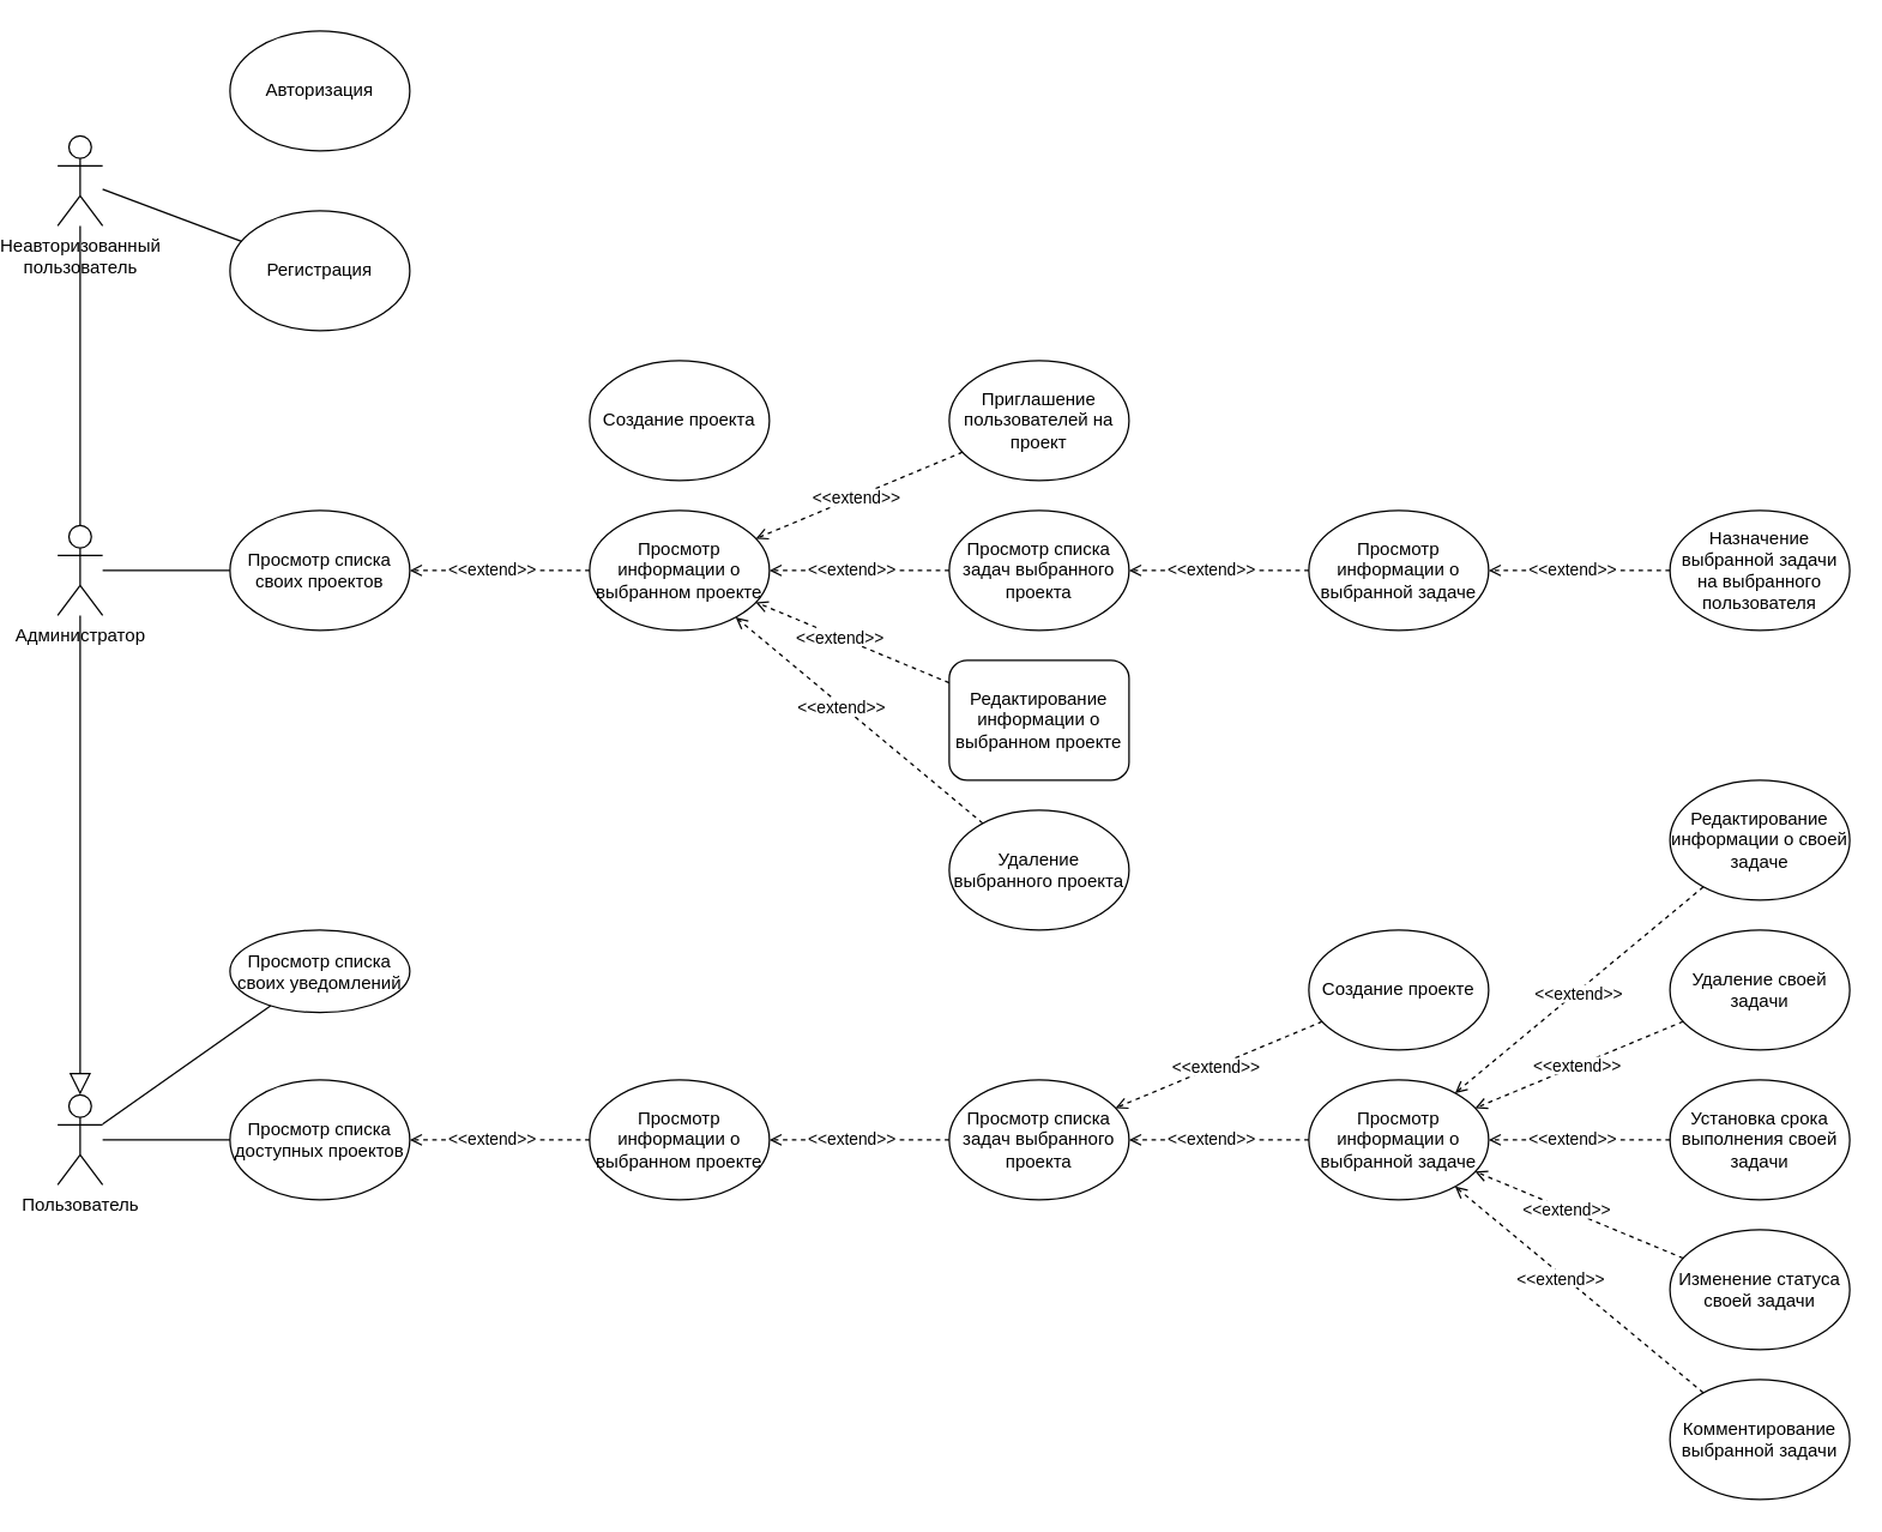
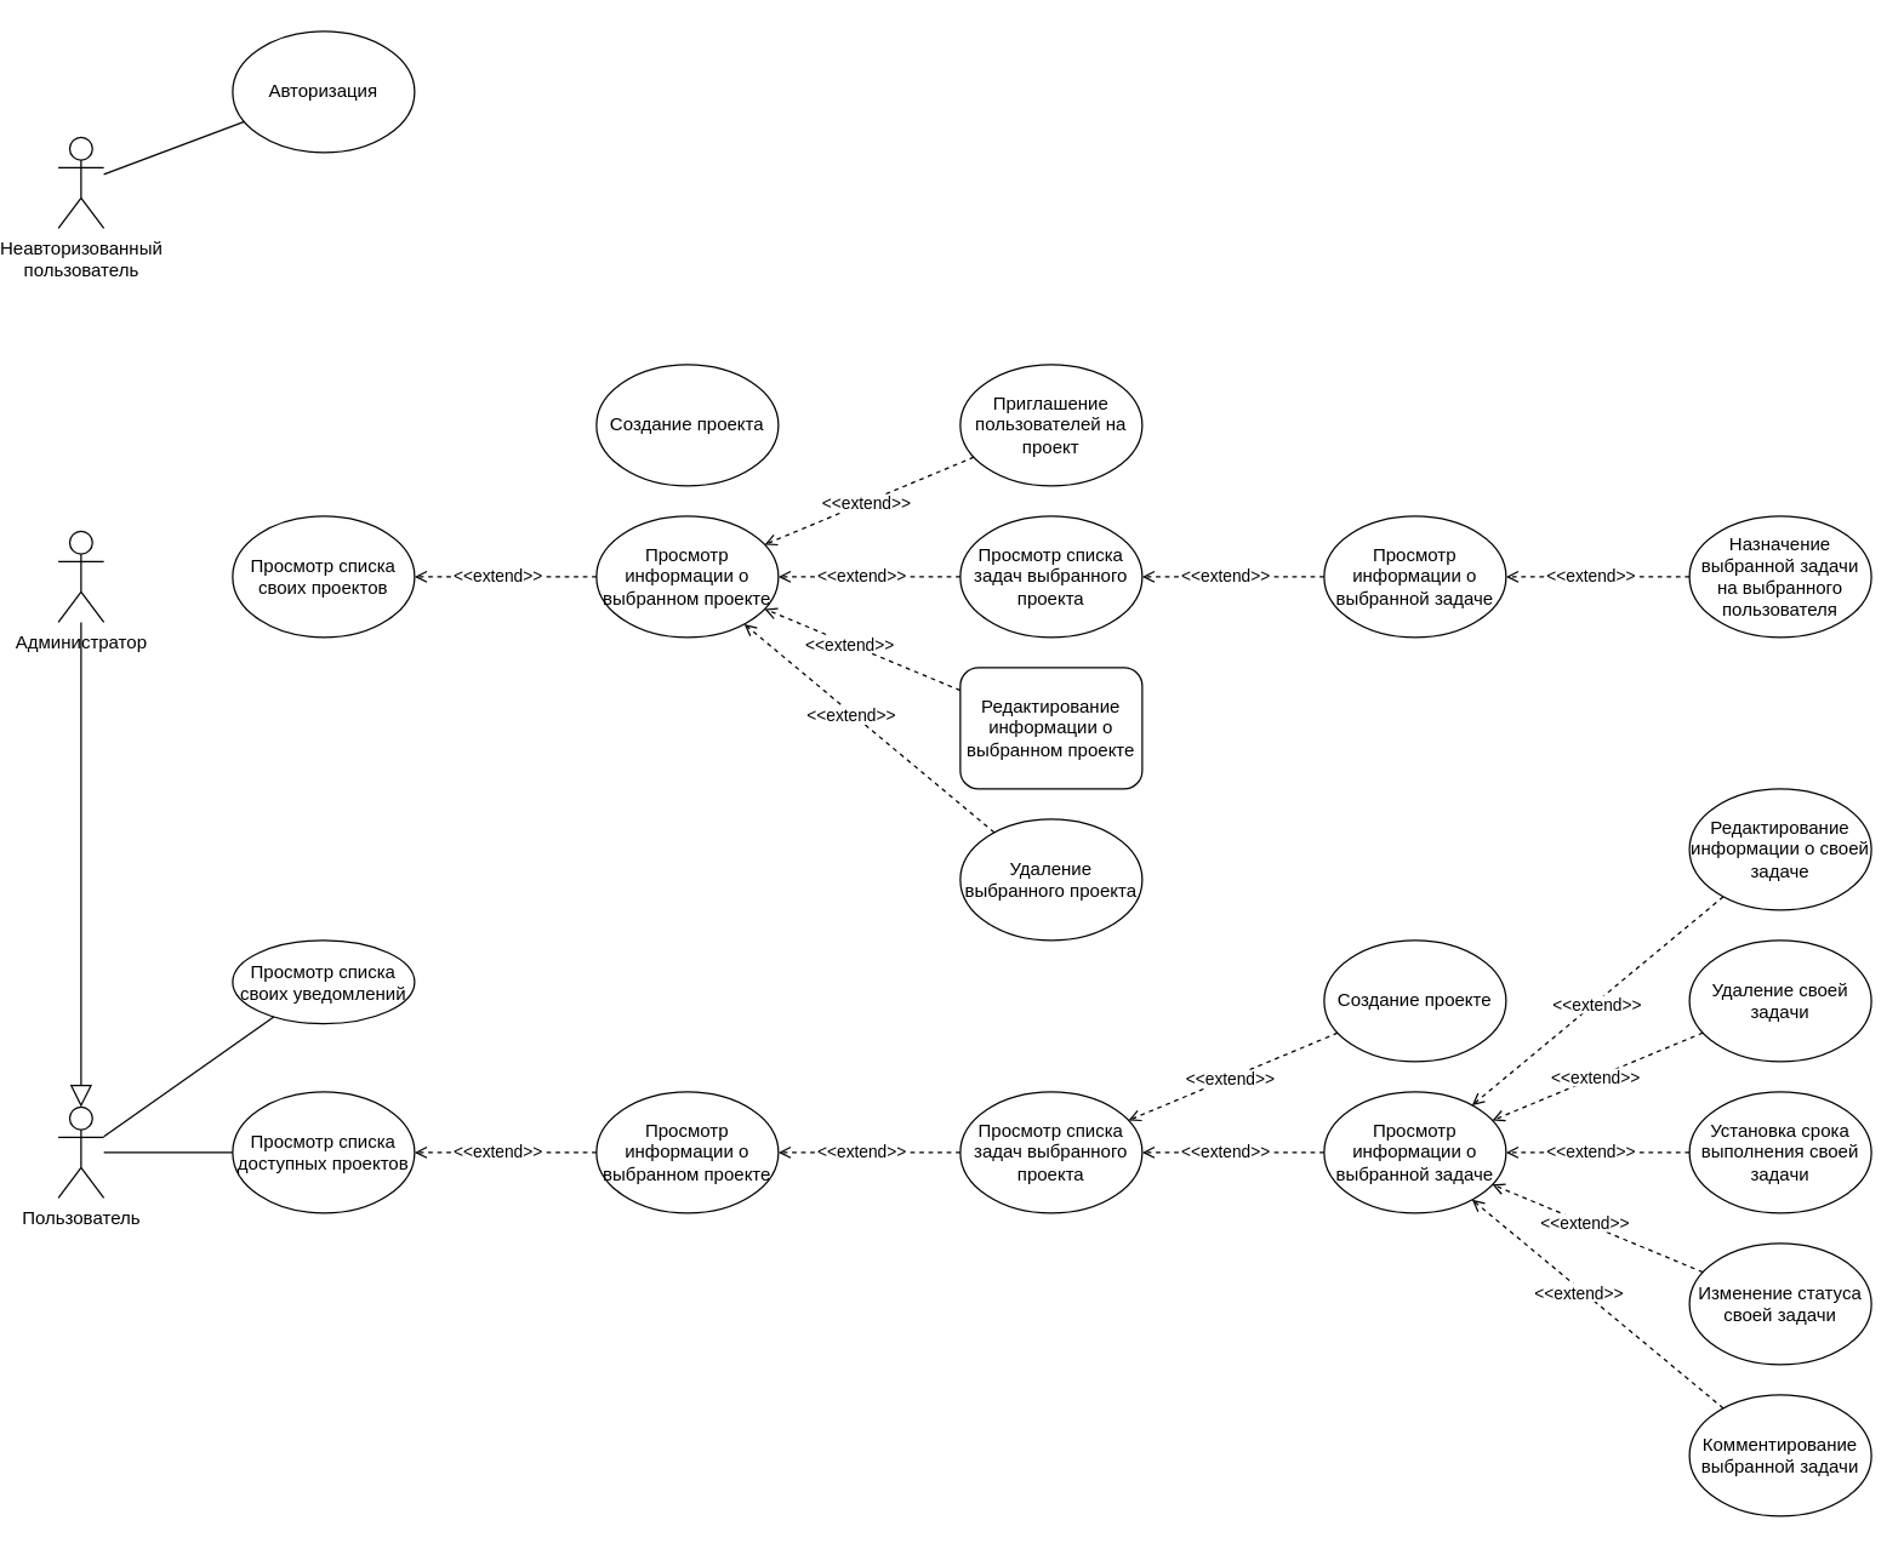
  <mxCell id="0" />
  <mxCell id="1" parent="0" />
  <mxCell id="2" value="Неавторизованный&lt;div&gt;пользователь&lt;/div&gt;" style="shape=umlActor;verticalLabelPosition=bottom;verticalAlign=top;html=1;outlineConnect=0;" vertex="1" parent="1"><mxGeometry x="20" y="90" width="30" height="60" as="geometry" /></mxCell>
- <mxCell id="3" value="Регистрация" style="ellipse;whiteSpace=wrap;html=1;" vertex="1" parent="1"><mxGeometry x="135" y="140" width="120" height="80" as="geometry" /></mxCell>
  <mxCell id="4" value="Авторизация" style="ellipse;whiteSpace=wrap;html=1;" vertex="1" parent="1"><mxGeometry x="135" y="20" width="120" height="80" as="geometry" /></mxCell>
- <mxCell id="5" value="" style="endArrow=none;html=1;rounded=0;" edge="1" parent="1" source="2" target="8"><mxGeometry width="50" height="50" relative="1" as="geometry"><mxPoint x="245" y="310" as="sourcePoint" /><mxPoint x="295" y="260" as="targetPoint" /></mxGeometry></mxCell>
- <mxCell id="6" value="" style="endArrow=none;html=1;rounded=0;" edge="1" parent="1" source="2" target="3"><mxGeometry width="50" height="50" relative="1" as="geometry"><mxPoint x="125" y="140" as="sourcePoint" /><mxPoint x="174.72" y="159.59" as="targetPoint" /></mxGeometry></mxCell>
+ <mxCell id="5" value="" style="endArrow=none;html=1;rounded=0;" edge="1" parent="1" source="2" target="4"><mxGeometry width="50" height="50" relative="1" as="geometry"><mxPoint x="245" y="310" as="sourcePoint" /><mxPoint x="295" y="260" as="targetPoint" /></mxGeometry></mxCell>
  <mxCell id="7" value="Создание проекта" style="ellipse;whiteSpace=wrap;html=1;" vertex="1" parent="1"><mxGeometry x="375" y="240" width="120" height="80" as="geometry" /></mxCell>
  <mxCell id="8" value="Администратор" style="shape=umlActor;verticalLabelPosition=bottom;verticalAlign=top;html=1;outlineConnect=0;" vertex="1" parent="1"><mxGeometry x="20" y="350" width="30" height="60" as="geometry" /></mxCell>
- <mxCell id="9" value="" style="endArrow=none;html=1;rounded=0;" edge="1" source="8" target="10" parent="1"><mxGeometry width="50" height="50" relative="1" as="geometry"><mxPoint x="125" y="380" as="sourcePoint" /><mxPoint x="174.72" y="399.59" as="targetPoint" /></mxGeometry></mxCell>
  <mxCell id="10" value="Просмотр списка своих проектов" style="ellipse;whiteSpace=wrap;html=1;" vertex="1" parent="1"><mxGeometry x="135" y="340" width="120" height="80" as="geometry" /></mxCell>
  <mxCell id="11" value="Приглашение пользователей на проект" style="ellipse;whiteSpace=wrap;html=1;" vertex="1" parent="1"><mxGeometry x="615" y="240" width="120" height="80" as="geometry" /></mxCell>
  <mxCell id="12" value="Создание проекте" style="ellipse;whiteSpace=wrap;html=1;" vertex="1" parent="1"><mxGeometry x="855" y="620" width="120" height="80" as="geometry" /></mxCell>
  <mxCell id="13" value="Редактирование информации о своей задаче" style="ellipse;whiteSpace=wrap;html=1;" vertex="1" parent="1"><mxGeometry x="1096" y="520" width="120" height="80" as="geometry" /></mxCell>
  <mxCell id="14" value="Пользователь" style="shape=umlActor;verticalLabelPosition=bottom;verticalAlign=top;html=1;outlineConnect=0;" vertex="1" parent="1"><mxGeometry x="20" y="730" width="30" height="60" as="geometry" /></mxCell>
  <mxCell id="15" value="Удаление своей задачи" style="ellipse;whiteSpace=wrap;html=1;" vertex="1" parent="1"><mxGeometry x="1096" y="620" width="120" height="80" as="geometry" /></mxCell>
  <mxCell id="16" value="Комментирование выбранной задачи" style="ellipse;whiteSpace=wrap;html=1;" vertex="1" parent="1"><mxGeometry x="1096" y="920" width="120" height="80" as="geometry" /></mxCell>
  <mxCell id="17" value="Установка срока выполнения своей задачи" style="ellipse;whiteSpace=wrap;html=1;" vertex="1" parent="1"><mxGeometry x="1096" y="720" width="120" height="80" as="geometry" /></mxCell>
  <mxCell id="18" value="Изменение статуса своей задачи" style="ellipse;whiteSpace=wrap;html=1;" vertex="1" parent="1"><mxGeometry x="1096" y="820" width="120" height="80" as="geometry" /></mxCell>
  <mxCell id="19" value="Назначение выбранной задачи на выбранного пользователя" style="ellipse;whiteSpace=wrap;html=1;" vertex="1" parent="1"><mxGeometry x="1096" y="340" width="120" height="80" as="geometry" /></mxCell>
  <mxCell id="20" value="Просмотр информации о выбранной задаче" style="ellipse;whiteSpace=wrap;html=1;" vertex="1" parent="1"><mxGeometry x="855" y="720" width="120" height="80" as="geometry" /></mxCell>
  <mxCell id="21" value="Просмотр списка задач выбранного проекта" style="ellipse;whiteSpace=wrap;html=1;" vertex="1" parent="1"><mxGeometry x="615" y="340" width="120" height="80" as="geometry" /></mxCell>
  <mxCell id="22" value="Просмотр информации о выбранном проекте" style="ellipse;whiteSpace=wrap;html=1;" vertex="1" parent="1"><mxGeometry x="375" y="720" width="120" height="80" as="geometry" /></mxCell>
  <mxCell id="23" value="Просмотр списка доступных проектов" style="ellipse;whiteSpace=wrap;html=1;" vertex="1" parent="1"><mxGeometry x="135" y="720" width="120" height="80" as="geometry" /></mxCell>
  <mxCell id="24" value="Просмотр информации о выбранном проекте" style="ellipse;whiteSpace=wrap;html=1;" vertex="1" parent="1"><mxGeometry x="375" y="340" width="120" height="80" as="geometry" /></mxCell>
  <mxCell id="25" value="&lt;span style=&quot;line-height: 100%; background-color: light-dark(rgb(255, 255, 255), rgb(255, 255, 255));&quot;&gt;&amp;lt;&amp;lt;extend&amp;gt;&amp;gt;&lt;/span&gt;" style="html=1;verticalAlign=bottom;labelBackgroundColor=none;endArrow=open;endFill=0;dashed=1;rounded=0;" edge="1" parent="1" source="24" target="10"><mxGeometry x="0.077" y="9" width="160" relative="1" as="geometry"><mxPoint x="335" y="400" as="sourcePoint" /><mxPoint x="231" y="452" as="targetPoint" /><mxPoint as="offset" /></mxGeometry></mxCell>
  <mxCell id="26" value="&lt;span style=&quot;line-height: 100%; background-color: light-dark(rgb(255, 255, 255), rgb(255, 255, 255));&quot;&gt;&amp;lt;&amp;lt;extend&amp;gt;&amp;gt;&lt;/span&gt;" style="html=1;verticalAlign=bottom;labelBackgroundColor=none;endArrow=open;endFill=0;dashed=1;rounded=0;" edge="1" parent="1" source="11" target="24"><mxGeometry x="0.077" y="9" width="160" relative="1" as="geometry"><mxPoint x="655" y="350" as="sourcePoint" /><mxPoint x="535" y="350" as="targetPoint" /><mxPoint as="offset" /></mxGeometry></mxCell>
  <mxCell id="27" value="&lt;span style=&quot;line-height: 100%; background-color: light-dark(rgb(255, 255, 255), rgb(255, 255, 255));&quot;&gt;&amp;lt;&amp;lt;extend&amp;gt;&amp;gt;&lt;/span&gt;" style="html=1;verticalAlign=bottom;labelBackgroundColor=none;endArrow=open;endFill=0;dashed=1;rounded=0;" edge="1" parent="1" source="21" target="24"><mxGeometry x="0.077" y="9" width="160" relative="1" as="geometry"><mxPoint x="575.5" y="370.47" as="sourcePoint" /><mxPoint x="477.5" y="408.47" as="targetPoint" /><mxPoint as="offset" /></mxGeometry></mxCell>
  <mxCell id="28" value="Просмотр списка своих уведомлений" style="ellipse;whiteSpace=wrap;html=1;" vertex="1" parent="1"><mxGeometry x="135" y="620" width="120" height="55" as="geometry" /></mxCell>
  <mxCell id="29" value="" style="endArrow=none;html=1;rounded=0;" edge="1" parent="1" source="14" target="23"><mxGeometry width="50" height="50" relative="1" as="geometry"><mxPoint x="45" y="670" as="sourcePoint" /><mxPoint x="130" y="670" as="targetPoint" /></mxGeometry></mxCell>
  <mxCell id="30" value="" style="endArrow=none;html=1;rounded=0;" edge="1" parent="1" source="14" target="28"><mxGeometry width="50" height="50" relative="1" as="geometry"><mxPoint x="85" y="774.39" as="sourcePoint" /><mxPoint x="178" y="740.39" as="targetPoint" /></mxGeometry></mxCell>
  <mxCell id="31" value="Просмотр информации о выбранной задаче" style="ellipse;whiteSpace=wrap;html=1;" vertex="1" parent="1"><mxGeometry x="855" y="340" width="120" height="80" as="geometry" /></mxCell>
  <mxCell id="32" value="&lt;span style=&quot;line-height: 100%; background-color: light-dark(rgb(255, 255, 255), rgb(255, 255, 255));&quot;&gt;&amp;lt;&amp;lt;extend&amp;gt;&amp;gt;&lt;/span&gt;" style="html=1;verticalAlign=bottom;labelBackgroundColor=none;endArrow=open;endFill=0;dashed=1;rounded=0;" edge="1" parent="1" source="31" target="21"><mxGeometry x="0.077" y="9" width="160" relative="1" as="geometry"><mxPoint x="882.82" y="451.96" as="sourcePoint" /><mxPoint x="754.82" y="419.96" as="targetPoint" /><mxPoint as="offset" /></mxGeometry></mxCell>
  <mxCell id="33" value="&lt;span style=&quot;line-height: 100%; background-color: light-dark(rgb(255, 255, 255), rgb(255, 255, 255));&quot;&gt;&amp;lt;&amp;lt;extend&amp;gt;&amp;gt;&lt;/span&gt;" style="html=1;verticalAlign=bottom;labelBackgroundColor=none;endArrow=open;endFill=0;dashed=1;rounded=0;" edge="1" parent="1" source="19" target="31"><mxGeometry x="0.077" y="9" width="160" relative="1" as="geometry"><mxPoint x="1015" y="444" as="sourcePoint" /><mxPoint x="895" y="444" as="targetPoint" /><mxPoint as="offset" /></mxGeometry></mxCell>
  <mxCell id="34" value="" style="endArrow=none;html=1;rounded=0;startArrow=block;startFill=0;sourcePerimeterSpacing=0;startSize=12;" edge="1" parent="1" source="14" target="8"><mxGeometry width="50" height="50" relative="1" as="geometry"><mxPoint x="55" y="460" as="sourcePoint" /><mxPoint x="15" y="590" as="targetPoint" /></mxGeometry></mxCell>
  <mxCell id="35" value="&lt;span style=&quot;line-height: 100%; background-color: light-dark(rgb(255, 255, 255), rgb(255, 255, 255));&quot;&gt;&amp;lt;&amp;lt;extend&amp;gt;&amp;gt;&lt;/span&gt;" style="html=1;verticalAlign=bottom;labelBackgroundColor=none;endArrow=open;endFill=0;dashed=1;rounded=0;" edge="1" parent="1" source="22" target="23"><mxGeometry x="0.077" y="9" width="160" relative="1" as="geometry"><mxPoint x="415" y="670" as="sourcePoint" /><mxPoint x="295" y="670" as="targetPoint" /><mxPoint as="offset" /></mxGeometry></mxCell>
  <mxCell id="36" value="Редактирование информации о выбранном проекте" style="whiteSpace=wrap;html=1;rounded=1;" vertex="1" parent="1"><mxGeometry x="615" y="440" width="120" height="80" as="geometry" /></mxCell>
  <mxCell id="37" value="Удаление выбранного проекта" style="ellipse;whiteSpace=wrap;html=1;" vertex="1" parent="1"><mxGeometry x="615" y="540" width="120" height="80" as="geometry" /></mxCell>
  <mxCell id="38" value="&lt;span style=&quot;line-height: 100%; background-color: light-dark(rgb(255, 255, 255), rgb(255, 255, 255));&quot;&gt;&amp;lt;&amp;lt;extend&amp;gt;&amp;gt;&lt;/span&gt;" style="html=1;verticalAlign=bottom;labelBackgroundColor=none;endArrow=open;endFill=0;dashed=1;rounded=0;" edge="1" parent="1" source="36" target="24"><mxGeometry x="0.077" y="9" width="160" relative="1" as="geometry"><mxPoint x="575" y="500" as="sourcePoint" /><mxPoint x="455" y="500" as="targetPoint" /><mxPoint as="offset" /></mxGeometry></mxCell>
  <mxCell id="39" value="&lt;span style=&quot;line-height: 100%; background-color: light-dark(rgb(255, 255, 255), rgb(255, 255, 255));&quot;&gt;&amp;lt;&amp;lt;extend&amp;gt;&amp;gt;&lt;/span&gt;" style="html=1;verticalAlign=bottom;labelBackgroundColor=none;endArrow=open;endFill=0;dashed=1;rounded=0;" edge="1" parent="1" source="37" target="24"><mxGeometry x="0.077" y="9" width="160" relative="1" as="geometry"><mxPoint x="603.12" y="497.8" as="sourcePoint" /><mxPoint x="465.12" y="439.8" as="targetPoint" /><mxPoint as="offset" /></mxGeometry></mxCell>
  <mxCell id="40" value="Просмотр списка задач выбранного проекта" style="ellipse;whiteSpace=wrap;html=1;" vertex="1" parent="1"><mxGeometry x="615" y="720" width="120" height="80" as="geometry" /></mxCell>
  <mxCell id="41" value="&lt;span style=&quot;line-height: 100%; background-color: light-dark(rgb(255, 255, 255), rgb(255, 255, 255));&quot;&gt;&amp;lt;&amp;lt;extend&amp;gt;&amp;gt;&lt;/span&gt;" style="html=1;verticalAlign=bottom;labelBackgroundColor=none;endArrow=open;endFill=0;dashed=1;rounded=0;" edge="1" parent="1" source="40" target="22"><mxGeometry x="0.077" y="9" width="160" relative="1" as="geometry"><mxPoint x="615" y="690" as="sourcePoint" /><mxPoint x="495" y="690" as="targetPoint" /><mxPoint as="offset" /></mxGeometry></mxCell>
  <mxCell id="42" value="&lt;span style=&quot;line-height: 100%; background-color: light-dark(rgb(255, 255, 255), rgb(255, 255, 255));&quot;&gt;&amp;lt;&amp;lt;extend&amp;gt;&amp;gt;&lt;/span&gt;" style="html=1;verticalAlign=bottom;labelBackgroundColor=none;endArrow=open;endFill=0;dashed=1;rounded=0;" edge="1" parent="1" source="20" target="40"><mxGeometry x="0.077" y="9" width="160" relative="1" as="geometry"><mxPoint x="895" y="810" as="sourcePoint" /><mxPoint x="775" y="810" as="targetPoint" /><mxPoint as="offset" /></mxGeometry></mxCell>
  <mxCell id="43" value="&lt;span style=&quot;line-height: 100%; background-color: light-dark(rgb(255, 255, 255), rgb(255, 255, 255));&quot;&gt;&amp;lt;&amp;lt;extend&amp;gt;&amp;gt;&lt;/span&gt;" style="html=1;verticalAlign=bottom;labelBackgroundColor=none;endArrow=open;endFill=0;dashed=1;rounded=0;" edge="1" parent="1" source="12" target="40"><mxGeometry x="0.077" y="9" width="160" relative="1" as="geometry"><mxPoint x="885" y="700" as="sourcePoint" /><mxPoint x="765" y="700" as="targetPoint" /><mxPoint as="offset" /></mxGeometry></mxCell>
  <mxCell id="44" value="&lt;span style=&quot;line-height: 100%; background-color: light-dark(rgb(255, 255, 255), rgb(255, 255, 255));&quot;&gt;&amp;lt;&amp;lt;extend&amp;gt;&amp;gt;&lt;/span&gt;" style="html=1;verticalAlign=bottom;labelBackgroundColor=none;endArrow=open;endFill=0;dashed=1;rounded=0;" edge="1" parent="1" source="13" target="20"><mxGeometry x="0.077" y="9" width="160" relative="1" as="geometry"><mxPoint x="984.07" y="789.95" as="sourcePoint" /><mxPoint x="846.07" y="847.95" as="targetPoint" /><mxPoint as="offset" /></mxGeometry></mxCell>
  <mxCell id="45" value="&lt;span style=&quot;line-height: 100%; background-color: light-dark(rgb(255, 255, 255), rgb(255, 255, 255));&quot;&gt;&amp;lt;&amp;lt;extend&amp;gt;&amp;gt;&lt;/span&gt;" style="html=1;verticalAlign=bottom;labelBackgroundColor=none;endArrow=open;endFill=0;dashed=1;rounded=0;" edge="1" parent="1" source="17" target="20"><mxGeometry x="0.077" y="9" width="160" relative="1" as="geometry"><mxPoint x="1128" y="601" as="sourcePoint" /><mxPoint x="963" y="739" as="targetPoint" /><mxPoint as="offset" /></mxGeometry></mxCell>
  <mxCell id="46" value="&lt;span style=&quot;line-height: 100%; background-color: light-dark(rgb(255, 255, 255), rgb(255, 255, 255));&quot;&gt;&amp;lt;&amp;lt;extend&amp;gt;&amp;gt;&lt;/span&gt;" style="html=1;verticalAlign=bottom;labelBackgroundColor=none;endArrow=open;endFill=0;dashed=1;rounded=0;" edge="1" parent="1" source="18" target="20"><mxGeometry x="0.077" y="9" width="160" relative="1" as="geometry"><mxPoint x="1138" y="611" as="sourcePoint" /><mxPoint x="973" y="749" as="targetPoint" /><mxPoint as="offset" /></mxGeometry></mxCell>
  <mxCell id="47" value="&lt;span style=&quot;line-height: 100%; background-color: light-dark(rgb(255, 255, 255), rgb(255, 255, 255));&quot;&gt;&amp;lt;&amp;lt;extend&amp;gt;&amp;gt;&lt;/span&gt;" style="html=1;verticalAlign=bottom;labelBackgroundColor=none;endArrow=open;endFill=0;dashed=1;rounded=0;" edge="1" parent="1" source="16" target="20"><mxGeometry x="0.077" y="9" width="160" relative="1" as="geometry"><mxPoint x="1148" y="621" as="sourcePoint" /><mxPoint x="983" y="759" as="targetPoint" /><mxPoint as="offset" /></mxGeometry></mxCell>
  <mxCell id="48" value="&lt;span style=&quot;line-height: 100%; background-color: light-dark(rgb(255, 255, 255), rgb(255, 255, 255));&quot;&gt;&amp;lt;&amp;lt;extend&amp;gt;&amp;gt;&lt;/span&gt;" style="html=1;verticalAlign=bottom;labelBackgroundColor=none;endArrow=open;endFill=0;dashed=1;rounded=0;" edge="1" parent="1" source="15" target="20"><mxGeometry x="0.077" y="9" width="160" relative="1" as="geometry"><mxPoint x="1106" y="770" as="sourcePoint" /><mxPoint x="985" y="770" as="targetPoint" /><mxPoint as="offset" /></mxGeometry></mxCell>
